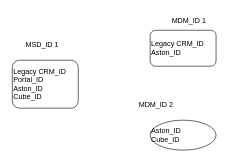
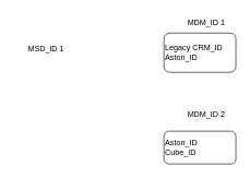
  <mxCell id="0" />
  <mxCell id="1" parent="0" />
- <mxCell id="2" value="Legacy CRM_ID&lt;br&gt;Portal_ID&lt;br&gt;Aston_ID&lt;br&gt;Cube_ID" style="rounded=1;whiteSpace=wrap;html=1;align=left;" vertex="1" parent="1"><mxGeometry x="20" y="100" width="110" height="80" as="geometry" /></mxCell>
  <mxCell id="3" value="MSD_ID 1" style="text;html=1;strokeColor=none;fillColor=none;align=center;verticalAlign=middle;whiteSpace=wrap;rounded=0;" vertex="1" parent="1"><mxGeometry x="40" y="60" width="60" height="30" as="geometry" /></mxCell>
- <mxCell id="4" value="Aston_ID&lt;br style=&quot;border-color: var(--border-color);&quot;&gt;Cube_ID" style="ellipse;whiteSpace=wrap;html=1;align=left;" vertex="1" parent="1"><mxGeometry x="250" y="200" width="110" height="50" as="geometry" /></mxCell>
+ <mxCell id="4" value="Aston_ID&lt;br style=&quot;border-color: var(--border-color);&quot;&gt;Cube_ID" style="rounded=1;whiteSpace=wrap;html=1;align=left;" vertex="1" parent="1"><mxGeometry x="250" y="200" width="110" height="50" as="geometry" /></mxCell>
  <mxCell id="5" value="Legacy CRM_ID&lt;br&gt;Aston_ID&lt;br&gt;" style="rounded=1;whiteSpace=wrap;html=1;align=left;" vertex="1" parent="1"><mxGeometry x="250" y="50" width="110" height="60" as="geometry" /></mxCell>
- <mxCell id="6" value="MDM_ID 2" style="text;html=1;strokeColor=none;fillColor=none;align=center;verticalAlign=middle;whiteSpace=wrap;rounded=0;" vertex="1" parent="1"><mxGeometry x="230" y="160" width="60" height="30" as="geometry" /></mxCell>
+ <mxCell id="6" value="MDM_ID 2" style="text;html=1;strokeColor=none;fillColor=none;align=center;verticalAlign=middle;whiteSpace=wrap;rounded=0;" vertex="1" parent="1"><mxGeometry x="285" y="160" width="60" height="30" as="geometry" /></mxCell>
  <mxCell id="7" value="MDM_ID 1" style="text;html=1;strokeColor=none;fillColor=none;align=center;verticalAlign=middle;whiteSpace=wrap;rounded=0;" vertex="1" parent="1"><mxGeometry x="285" y="20" width="60" height="30" as="geometry" /></mxCell>
